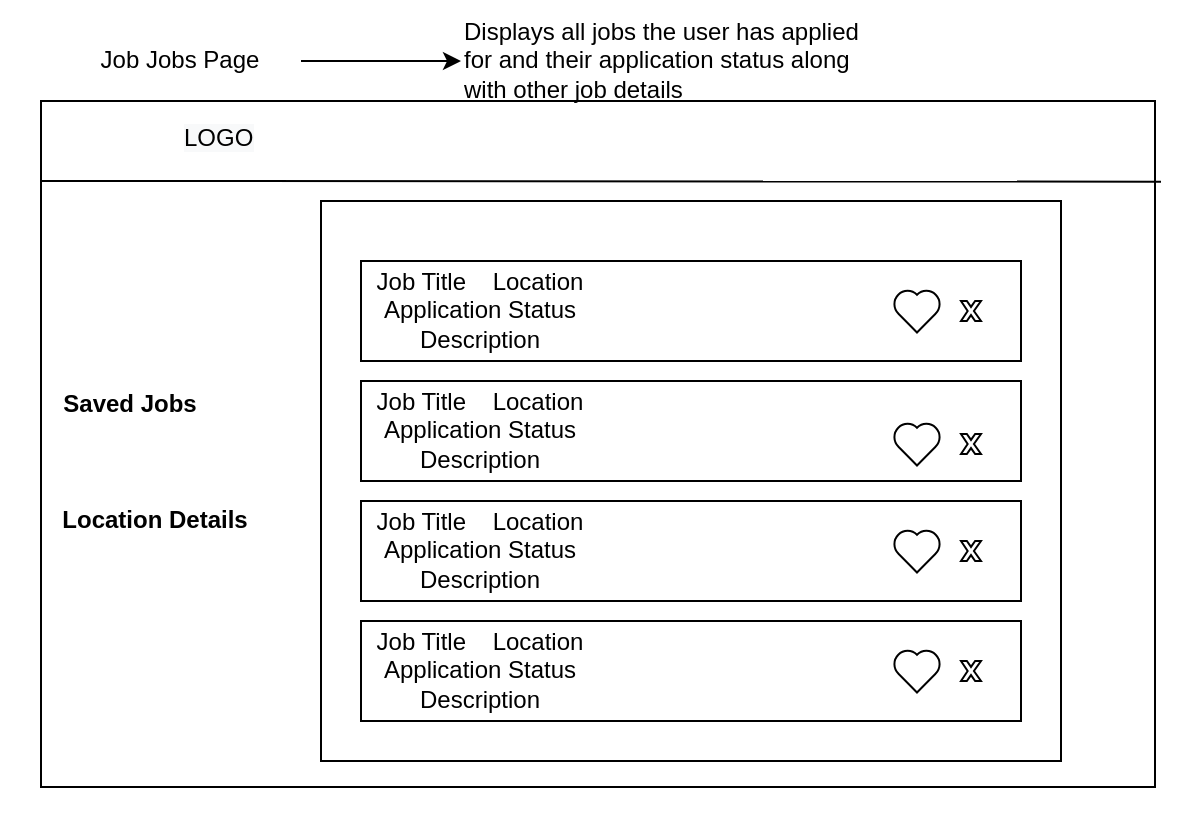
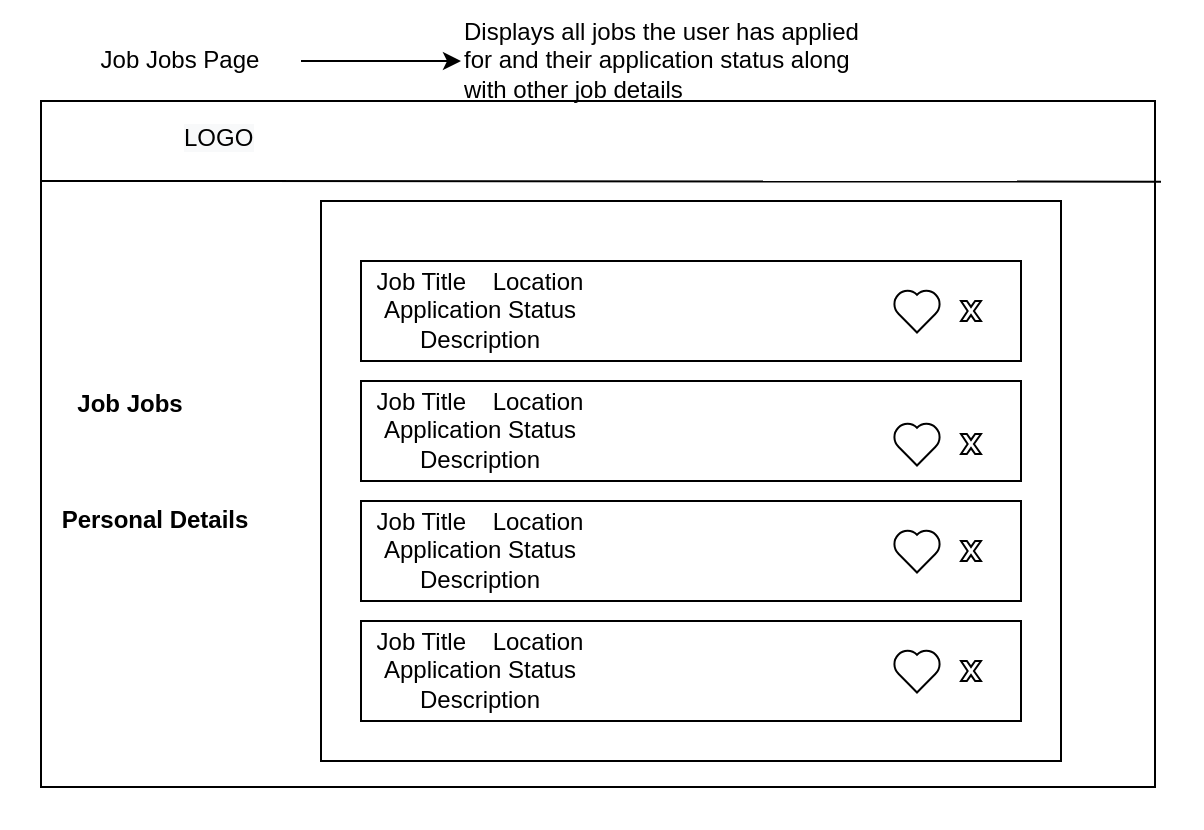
  <mxCell id="0" />
  <mxCell id="1" parent="0" />
  <mxCell id="2" value="" style="rounded=0;whiteSpace=wrap;html=1;" vertex="1" parent="1"><mxGeometry x="20" y="50" width="557" height="343" as="geometry" /></mxCell>
  <mxCell id="3" value="" style="endArrow=none;html=1;entryX=1;entryY=0.126;entryDx=0;entryDy=0;entryPerimeter=0;" edge="1" parent="1"><mxGeometry width="50" height="50" relative="1" as="geometry"><mxPoint x="20" y="90" as="sourcePoint" /><mxPoint x="580" y="90.32" as="targetPoint" /></mxGeometry></mxCell>
- <mxCell id="4" value="&lt;b&gt;Saved Jobs&lt;/b&gt;" style="text;html=1;strokeColor=none;fillColor=none;align=center;verticalAlign=middle;whiteSpace=wrap;rounded=0;" vertex="1" parent="1"><mxGeometry x="30" y="192" width="70" height="20" as="geometry" /></mxCell>
- <mxCell id="5" value="&lt;b&gt;Location Details&lt;/b&gt;" style="text;html=1;strokeColor=none;fillColor=none;align=center;verticalAlign=middle;whiteSpace=wrap;rounded=0;" vertex="1" parent="1"><mxGeometry x="25" y="250" width="105" height="20" as="geometry" /></mxCell>
+ <mxCell id="4" value="&lt;b&gt;Job Jobs&lt;/b&gt;" style="text;html=1;strokeColor=none;fillColor=none;align=center;verticalAlign=middle;whiteSpace=wrap;rounded=0;" vertex="1" parent="1"><mxGeometry x="30" y="192" width="70" height="20" as="geometry" /></mxCell>
+ <mxCell id="5" value="&lt;b&gt;Personal Details&lt;/b&gt;" style="text;html=1;strokeColor=none;fillColor=none;align=center;verticalAlign=middle;whiteSpace=wrap;rounded=0;" vertex="1" parent="1"><mxGeometry x="25" y="250" width="105" height="20" as="geometry" /></mxCell>
  <mxCell id="6" value="" style="rounded=0;whiteSpace=wrap;html=1;" vertex="1" parent="1"><mxGeometry x="160" y="100" width="370" height="280" as="geometry" /></mxCell>
  <mxCell id="7" value="" style="rounded=0;whiteSpace=wrap;html=1;" vertex="1" parent="1"><mxGeometry x="180" y="130" width="330" height="50" as="geometry" /></mxCell>
  <mxCell id="8" value="" style="rounded=0;whiteSpace=wrap;html=1;" vertex="1" parent="1"><mxGeometry x="180" y="190" width="330" height="50" as="geometry" /></mxCell>
  <mxCell id="9" value="" style="rounded=0;whiteSpace=wrap;html=1;" vertex="1" parent="1"><mxGeometry x="180" y="250" width="330" height="50" as="geometry" /></mxCell>
  <mxCell id="10" value="" style="rounded=0;whiteSpace=wrap;html=1;" vertex="1" parent="1"><mxGeometry x="180" y="310" width="330" height="50" as="geometry" /></mxCell>
  <mxCell id="11" value="Job Title&amp;nbsp; &amp;nbsp; Location&lt;br&gt;Application Status&lt;br&gt;Description" style="text;html=1;strokeColor=none;fillColor=none;align=center;verticalAlign=middle;whiteSpace=wrap;rounded=0;" vertex="1" parent="1"><mxGeometry x="180" y="130" width="120" height="50" as="geometry" /></mxCell>
  <mxCell id="12" value="Job Title&amp;nbsp; &amp;nbsp; Location&lt;br&gt;Application Status&lt;br&gt;Description" style="text;html=1;strokeColor=none;fillColor=none;align=center;verticalAlign=middle;whiteSpace=wrap;rounded=0;" vertex="1" parent="1"><mxGeometry x="180" y="190" width="120" height="50" as="geometry" /></mxCell>
  <mxCell id="13" value="Job Title&amp;nbsp; &amp;nbsp; Location&lt;br&gt;Application Status&lt;br&gt;Description" style="text;html=1;strokeColor=none;fillColor=none;align=center;verticalAlign=middle;whiteSpace=wrap;rounded=0;" vertex="1" parent="1"><mxGeometry x="180" y="250" width="120" height="50" as="geometry" /></mxCell>
  <mxCell id="14" value="Job Title&amp;nbsp; &amp;nbsp; Location&lt;br&gt;Application Status&lt;br&gt;Description" style="text;html=1;strokeColor=none;fillColor=none;align=center;verticalAlign=middle;whiteSpace=wrap;rounded=0;" vertex="1" parent="1"><mxGeometry x="180" y="310" width="120" height="50" as="geometry" /></mxCell>
  <mxCell id="15" value="&lt;!--StartFragment--&gt;&lt;span style=&quot;font-family: Helvetica; font-size: 12px; font-style: normal; font-variant-ligatures: normal; font-variant-caps: normal; font-weight: 400; letter-spacing: normal; orphans: 2; text-align: center; text-indent: 0px; text-transform: none; widows: 2; word-spacing: 0px; -webkit-text-stroke-width: 0px; background-color: rgb(248, 249, 250); text-decoration-style: initial; text-decoration-color: initial; float: none; display: inline !important;&quot;&gt;LOGO&lt;/span&gt;&lt;!--EndFragment--&gt;" style="text;whiteSpace=wrap;html=1;" vertex="1" parent="1"><mxGeometry x="90" y="55" width="40" height="20" as="geometry" /></mxCell>
  <mxCell id="16" value="" style="verticalLabelPosition=bottom;verticalAlign=top;html=1;shape=mxgraph.basic.heart" vertex="1" parent="1"><mxGeometry x="446" y="144.25" width="24" height="21.5" as="geometry" /></mxCell>
  <mxCell id="17" value="" style="verticalLabelPosition=bottom;verticalAlign=top;html=1;shape=mxgraph.basic.heart" vertex="1" parent="1"><mxGeometry x="446" y="210.75" width="24" height="21.5" as="geometry" /></mxCell>
  <mxCell id="18" value="" style="verticalLabelPosition=bottom;verticalAlign=top;html=1;shape=mxgraph.basic.heart" vertex="1" parent="1"><mxGeometry x="446" y="264.25" width="24" height="21.5" as="geometry" /></mxCell>
  <mxCell id="19" value="" style="verticalLabelPosition=bottom;verticalAlign=top;html=1;shape=mxgraph.basic.heart" vertex="1" parent="1"><mxGeometry x="446" y="324.25" width="24" height="21.5" as="geometry" /></mxCell>
  <mxCell id="20" value="" style="verticalLabelPosition=bottom;verticalAlign=top;html=1;shape=mxgraph.basic.x" vertex="1" parent="1"><mxGeometry x="480" y="150" width="10" height="10" as="geometry" /></mxCell>
  <mxCell id="21" value="" style="verticalLabelPosition=bottom;verticalAlign=top;html=1;shape=mxgraph.basic.x" vertex="1" parent="1"><mxGeometry x="480" y="216.5" width="10" height="10" as="geometry" /></mxCell>
  <mxCell id="22" value="" style="verticalLabelPosition=bottom;verticalAlign=top;html=1;shape=mxgraph.basic.x" vertex="1" parent="1"><mxGeometry x="480" y="270" width="10" height="10" as="geometry" /></mxCell>
  <mxCell id="23" value="" style="verticalLabelPosition=bottom;verticalAlign=top;html=1;shape=mxgraph.basic.x" vertex="1" parent="1"><mxGeometry x="480" y="330" width="10" height="10" as="geometry" /></mxCell>
  <mxCell id="24" value="" style="edgeStyle=orthogonalEdgeStyle;rounded=0;orthogonalLoop=1;jettySize=auto;html=1;" edge="1" parent="1" source="25" target="26"><mxGeometry relative="1" as="geometry" /></mxCell>
  <mxCell id="25" value="Job Jobs Page" style="text;html=1;strokeColor=none;fillColor=none;align=center;verticalAlign=middle;whiteSpace=wrap;rounded=0;" vertex="1" parent="1"><mxGeometry x="30" y="20" width="120" height="20" as="geometry" /></mxCell>
  <mxCell id="26" value="Displays all jobs the user has applied for and their application status along with other job details" style="text;html=1;strokeColor=none;fillColor=none;align=left;verticalAlign=middle;whiteSpace=wrap;rounded=0;" vertex="1" parent="1"><mxGeometry x="230" y="20" width="210" height="20" as="geometry" /></mxCell>
